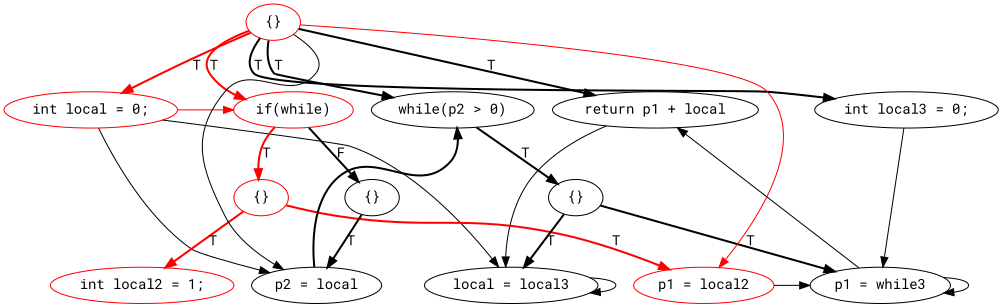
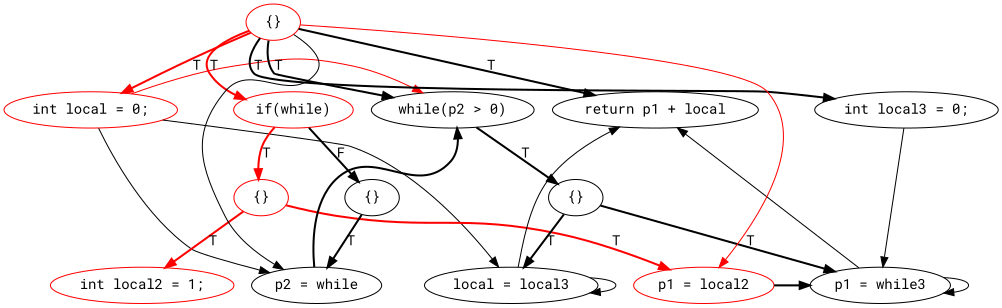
  digraph {
    fontname="Roboto Mono"
    ordering=out
    rankdir=TD
    node [fontname="Roboto Mono"]
    edge [fontname="Roboto Mono" style=bold]
    n1 [color=red label="int local = 0;"]
    n2 [color=red label="if(while)"]
    n3 [label="int local3 = 0;"]
    n4 [label="while(p2 > 0)"]
    n5 [label="return p1 + local"]
    n6 [color=red label="{}"]
    n7 [label="{}"]
    n8 [label="{}"]
-   n9 [label="p2 = local"]
+   n9 [label="p2 = while"]
    n10 [label="local = local3"]
    n11 [label="p1 = while3"]
    n12 [color=red label="int local2 = 1;"]
    n13 [color=red label="p1 = local2"]
    n14 [color=red label="{}"]
    subgraph sub_1 {
      rank=same
      n1
      n2
      n3
      n4
      n5
    }
    subgraph sub_2 {
      rank=same
      n6
      n7
      n8
    }
    subgraph sub_3 {
      rank=same
      n9
      n10
      n11
      n12
      n13
    }
-   n1 -> n2 [color=red style=""]
+   n1 -> n4 [color=red style=""]
    n1 -> n9 [style=""]
    n1 -> n10 [style=""]
    n2 -> n6 [color=red label=T]
    n2 -> n7 [label=F]
    n3 -> n11 [style=""]
    n4 -> n8 [label=T]
    n6 -> n12 [color=red label=T]
    n6 -> n13 [color=red label=T]
    n7 -> n9 [label=T]
    n8 -> n10 [label=T]
    n8 -> n11 [label=T]
    n9 -> n4
-   n5 -> n10 [style=""]
+   n10 -> n5 [style=""]
    n10 -> n10 [style=""]
    n11 -> n5 [style=""]
    n11 -> n11 [style=""]
-   n13 -> n11 [style=""]
+   n13 -> n11
    n14 -> n1 [color=red label=T]
    n14 -> n2 [color=red label=T]
    n14 -> n3 [label=T]
    n14 -> n4 [label=T]
    n14 -> n5 [label=T]
    n14 -> n9 [style=""]
    n14 -> n13 [color=red style=""]
  }
